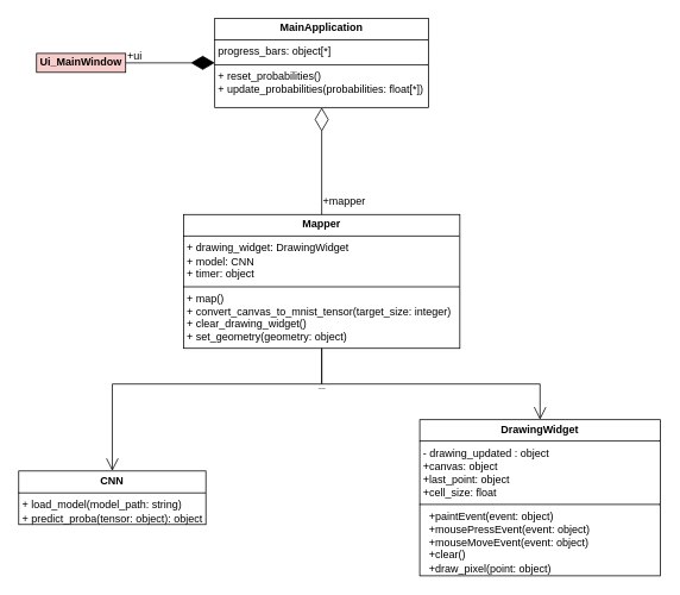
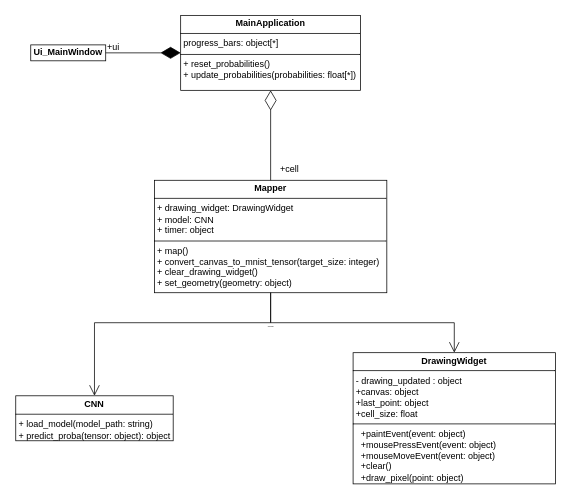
  <mxCell id="0" />
  <mxCell id="1" parent="0" />
  <mxCell id="2" value="&lt;p style=&quot;margin:0px;margin-top:4px;text-align:center;&quot;&gt;&lt;b&gt;MainApplication&lt;/b&gt;&lt;/p&gt;&lt;hr size=&quot;1&quot; style=&quot;border-style:solid;&quot;&gt;&lt;p style=&quot;margin:0px;margin-left:4px;&quot;&gt;progress_bars: object[*]&lt;/p&gt;&lt;hr size=&quot;1&quot; style=&quot;border-style:solid;&quot;&gt;&lt;p style=&quot;margin:0px;margin-left:4px;&quot;&gt;+ reset_probabilities()&lt;/p&gt;&lt;p style=&quot;margin:0px;margin-left:4px;&quot;&gt;+&amp;nbsp;update_probabilities(probabilities: float[*])&lt;/p&gt;" style="verticalAlign=top;align=left;overflow=fill;html=1;whiteSpace=wrap;" parent="1" vertex="1"><mxGeometry x="240" y="20" width="240" height="100" as="geometry" /></mxCell>
- <mxCell id="3" value="&lt;p style=&quot;margin:0px;margin-top:4px;text-align:center;&quot;&gt;&lt;b&gt;Ui_MainWindow&lt;/b&gt;&lt;/p&gt;&lt;hr size=&quot;1&quot; style=&quot;border-style:solid;&quot;&gt;&lt;p style=&quot;margin:0px;margin-left:4px;&quot;&gt;&lt;br&gt;&lt;/p&gt;" style="verticalAlign=top;align=left;overflow=fill;html=1;whiteSpace=wrap;fillColor=#f8cecc;" parent="1" vertex="1"><mxGeometry x="40" y="59.38" width="100" height="21.25" as="geometry" /></mxCell>
+ <mxCell id="3" value="&lt;p style=&quot;margin:0px;margin-top:4px;text-align:center;&quot;&gt;&lt;b&gt;Ui_MainWindow&lt;/b&gt;&lt;/p&gt;&lt;hr size=&quot;1&quot; style=&quot;border-style:solid;&quot;&gt;&lt;p style=&quot;margin:0px;margin-left:4px;&quot;&gt;&lt;br&gt;&lt;/p&gt;" style="verticalAlign=top;align=left;overflow=fill;html=1;whiteSpace=wrap;" parent="1" vertex="1"><mxGeometry x="40" y="59.38" width="100" height="21.25" as="geometry" /></mxCell>
  <mxCell id="4" value="" style="endArrow=diamondThin;endFill=1;endSize=24;html=1;rounded=0;entryX=0;entryY=0.5;entryDx=0;entryDy=0;exitX=1;exitY=0.5;exitDx=0;exitDy=0;" parent="1" source="3" target="2" edge="1"><mxGeometry width="160" relative="1" as="geometry"><mxPoint x="260" y="170" as="sourcePoint" /><mxPoint x="420" y="170" as="targetPoint" /></mxGeometry></mxCell>
  <mxCell id="5" value="+ui" style="text;html=1;align=center;verticalAlign=middle;resizable=0;points=[];autosize=1;strokeColor=none;fillColor=none;" parent="1" vertex="1"><mxGeometry x="130" y="48" width="40" height="30" as="geometry" /></mxCell>
  <mxCell id="6" value="&lt;p style=&quot;margin:0px;margin-top:4px;text-align:center;&quot;&gt;&lt;b&gt;CNN&lt;/b&gt;&lt;/p&gt;&lt;hr size=&quot;1&quot; style=&quot;border-style:solid;&quot;&gt;&lt;p style=&quot;margin:0px;margin-left:4px;&quot;&gt;+ load_model(model_path: string)&lt;/p&gt;&lt;p style=&quot;margin:0px;margin-left:4px;&quot;&gt;+ predict_proba(tensor: object): object&lt;/p&gt;" style="verticalAlign=top;align=left;overflow=fill;html=1;whiteSpace=wrap;" parent="1" vertex="1"><mxGeometry x="20" y="527.5" width="210" height="60" as="geometry" /></mxCell>
  <mxCell id="7" value="&lt;p style=&quot;margin:0px;margin-top:4px;text-align:center;&quot;&gt;&lt;b&gt;Mapper&lt;/b&gt;&lt;/p&gt;&lt;hr size=&quot;1&quot; style=&quot;border-style:solid;&quot;&gt;&lt;p style=&quot;margin:0px;margin-left:4px;&quot;&gt;+ drawing_widget: DrawingWidget&lt;/p&gt;&lt;p style=&quot;margin:0px;margin-left:4px;&quot;&gt;+ model: CNN&lt;/p&gt;&lt;p style=&quot;margin:0px;margin-left:4px;&quot;&gt;+ timer: object&lt;/p&gt;&lt;hr size=&quot;1&quot; style=&quot;border-style:solid;&quot;&gt;&lt;p style=&quot;margin:0px;margin-left:4px;&quot;&gt;+ map()&lt;/p&gt;&lt;p style=&quot;margin:0px;margin-left:4px;&quot;&gt;+&amp;nbsp;convert_canvas_to_mnist_tensor(target_size: integer)&lt;/p&gt;&lt;p style=&quot;margin:0px;margin-left:4px;&quot;&gt;+ clear_drawing_widget()&lt;/p&gt;&lt;p style=&quot;margin:0px;margin-left:4px;&quot;&gt;+ set_geometry(geometry: object)&lt;/p&gt;" style="verticalAlign=top;align=left;overflow=fill;html=1;whiteSpace=wrap;" parent="1" vertex="1"><mxGeometry x="205" y="240" width="310" height="150" as="geometry" /></mxCell>
  <mxCell id="8" value="&lt;p style=&quot;margin:0px;margin-top:4px;text-align:center;&quot;&gt;&lt;b&gt;DrawingWidget&lt;/b&gt;&lt;/p&gt;&lt;hr size=&quot;1&quot; style=&quot;border-style:solid;&quot;&gt;&lt;p style=&quot;margin:0px;margin-left:4px;&quot;&gt;- drawing_updated : object&lt;br&gt;+canvas: object&lt;/p&gt;&lt;p style=&quot;margin:0px;margin-left:4px;&quot;&gt;+last_point: object&lt;/p&gt;&lt;p style=&quot;margin:0px;margin-left:4px;&quot;&gt;+cell_size: float&lt;/p&gt;&lt;hr size=&quot;1&quot; style=&quot;border-style:solid;&quot;&gt;&lt;p style=&quot;margin:0px;margin-left:4px;&quot;&gt;&amp;nbsp; +paintEvent(event: object)&lt;/p&gt;&lt;p style=&quot;margin:0px;margin-left:4px;&quot;&gt;&amp;nbsp; +mousePressEvent(event: object)&lt;/p&gt;&lt;p style=&quot;margin:0px;margin-left:4px;&quot;&gt;&amp;nbsp; +mouseMoveEvent(event: object)&lt;/p&gt;&lt;p style=&quot;margin:0px;margin-left:4px;&quot;&gt;&amp;nbsp; +clear()&lt;/p&gt;&lt;p style=&quot;margin:0px;margin-left:4px;&quot;&gt;&amp;nbsp; +draw_pixel(point: object)&lt;/p&gt;" style="verticalAlign=top;align=left;overflow=fill;html=1;whiteSpace=wrap;" parent="1" vertex="1"><mxGeometry x="470" y="470" width="270" height="175" as="geometry" /></mxCell>
  <mxCell id="9" value="" style="endArrow=diamondThin;endFill=0;endSize=24;html=1;rounded=0;entryX=0.5;entryY=1;entryDx=0;entryDy=0;exitX=0.5;exitY=0;exitDx=0;exitDy=0;" parent="1" source="7" target="2" edge="1"><mxGeometry width="160" relative="1" as="geometry"><mxPoint x="280" y="300" as="sourcePoint" /><mxPoint x="440" y="300" as="targetPoint" /></mxGeometry></mxCell>
- <mxCell id="10" value="+mapper" style="text;html=1;align=center;verticalAlign=middle;resizable=0;points=[];autosize=1;strokeColor=none;fillColor=none;" parent="1" vertex="1"><mxGeometry x="350" y="210" width="70" height="30" as="geometry" /></mxCell>
+ <mxCell id="10" value="+cell" style="text;html=1;align=center;verticalAlign=middle;resizable=0;points=[];autosize=1;strokeColor=none;fillColor=none;" parent="1" vertex="1"><mxGeometry x="350" y="210" width="70" height="30" as="geometry" /></mxCell>
  <mxCell id="11" value="" style="endArrow=open;endFill=1;endSize=12;html=1;rounded=0;entryX=0.5;entryY=0;entryDx=0;entryDy=0;exitX=0.5;exitY=1;exitDx=0;exitDy=0;edgeStyle=orthogonalEdgeStyle;" parent="1" source="7" target="6" edge="1"><mxGeometry width="160" relative="1" as="geometry"><mxPoint x="340" y="400" as="sourcePoint" /><mxPoint x="320" y="580" as="targetPoint" /><Array as="points"><mxPoint x="360" y="430" /><mxPoint x="125" y="430" /></Array></mxGeometry></mxCell>
  <mxCell id="12" value="" style="endArrow=open;endFill=1;endSize=12;html=1;rounded=0;entryX=0.5;entryY=0;entryDx=0;entryDy=0;exitX=0.5;exitY=1;exitDx=0;exitDy=0;edgeStyle=orthogonalEdgeStyle;" parent="1" source="7" target="8" edge="1"><mxGeometry width="160" relative="1" as="geometry"><mxPoint x="293" y="400" as="sourcePoint" /><mxPoint x="135" y="610" as="targetPoint" /><Array as="points"><mxPoint x="360" y="430" /><mxPoint x="605" y="430" /></Array></mxGeometry></mxCell>
  <mxCell id="13" value="умгумпукзация" style="text;html=1;align=center;verticalAlign=middle;whiteSpace=wrap;rounded=0;fontSize=1;fontStyle=1" parent="1" vertex="1"><mxGeometry x="352.5" y="430" width="15" height="10" as="geometry" /></mxCell>
